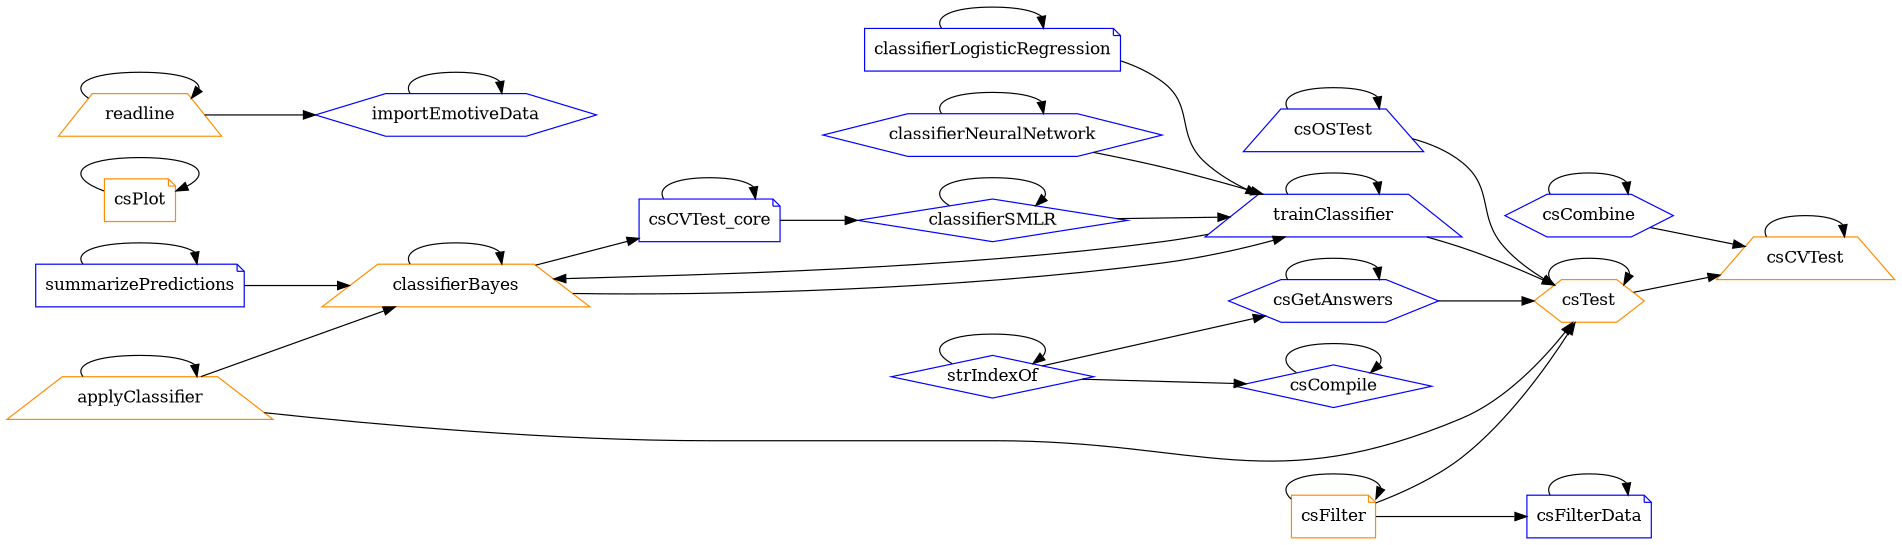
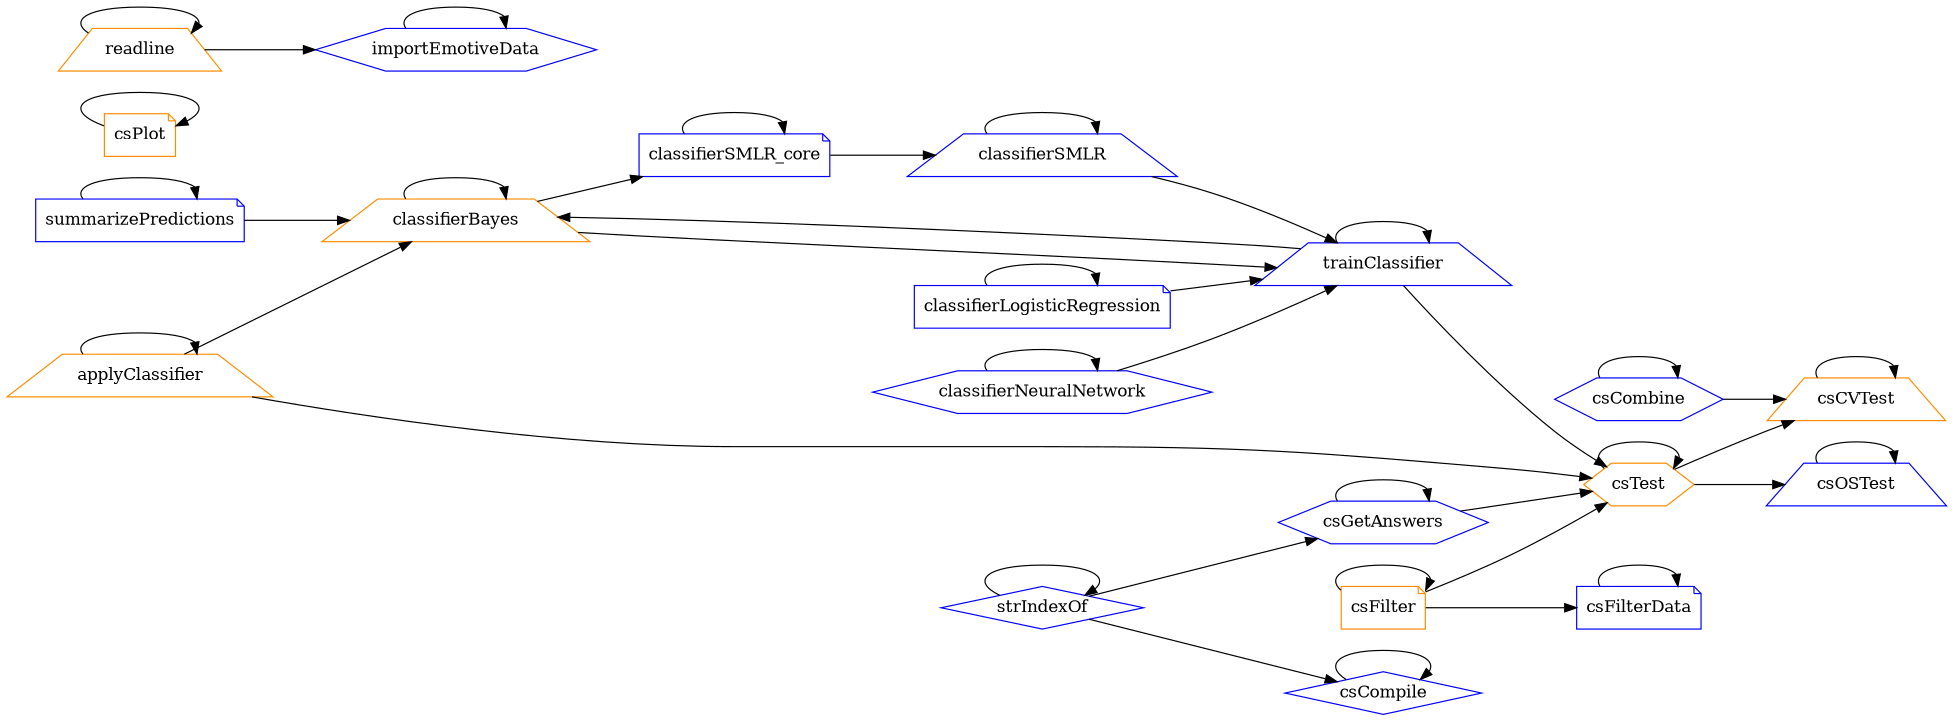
  digraph {
    rankdir=LR
    node [color=blue shape=trapezium]
    applyClassifier [color=darkorange]
    classifierBayes [color=darkorange]
    csTest [color=darkorange shape=hexagon]
    trainClassifier
-   classifierSMLR_core [shape=note label=csCVTest_core]
+   classifierSMLR_core [shape=note]
    csCVTest [color=darkorange]
    csOSTest
    classifierLogisticRegression [shape=note]
    classifierNeuralNetwork [shape=hexagon]
-   classifierSMLR [shape=diamond]
+   classifierSMLR
    csCombine [shape=hexagon]
    csCompile [shape=diamond]
    csFilterData [shape=note]
    csFilter [color=darkorange shape=note]
    csGetAnswers [shape=hexagon]
    csPlot [color=darkorange shape=note]
    importEmotiveData [shape=hexagon]
    readline [color=darkorange]
    strIndexOf [shape=diamond]
    summarizePredictions [shape=note]
    applyClassifier -> applyClassifier
    applyClassifier -> classifierBayes
    applyClassifier -> csTest
    classifierBayes -> classifierBayes
    classifierBayes -> trainClassifier
    classifierBayes -> classifierSMLR_core
    csTest -> csTest
    csTest -> csCVTest
-   csOSTest -> csTest
+   csTest -> csOSTest
    trainClassifier -> classifierBayes
    trainClassifier -> csTest
    trainClassifier -> trainClassifier
    classifierSMLR_core -> classifierSMLR_core
    classifierSMLR_core -> classifierSMLR
    csCVTest -> csCVTest
    csOSTest -> csOSTest
    classifierLogisticRegression -> trainClassifier
    classifierLogisticRegression -> classifierLogisticRegression
    classifierNeuralNetwork -> trainClassifier
    classifierNeuralNetwork -> classifierNeuralNetwork
    classifierSMLR -> trainClassifier
    classifierSMLR -> classifierSMLR
    csCombine -> csCVTest
    csCombine -> csCombine
    csCompile -> csCompile
    csFilterData -> csFilterData
    csFilter -> csTest
    csFilter -> csFilterData
    csFilter -> csFilter
    csGetAnswers -> csTest
    csGetAnswers -> csGetAnswers
    csPlot -> csPlot
    importEmotiveData -> importEmotiveData
    readline -> importEmotiveData
    readline -> readline
    strIndexOf -> csCompile
    strIndexOf -> csGetAnswers
    strIndexOf -> strIndexOf
    summarizePredictions -> classifierBayes
    summarizePredictions -> summarizePredictions
  }
